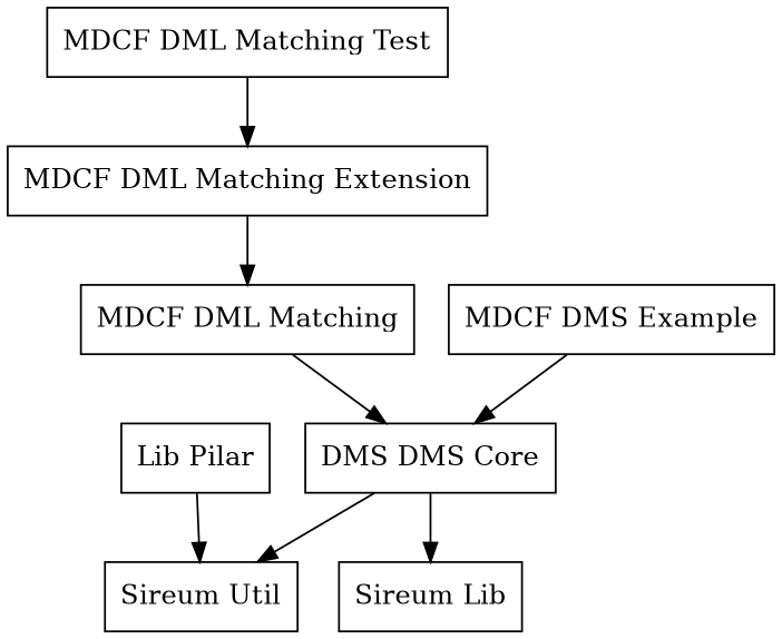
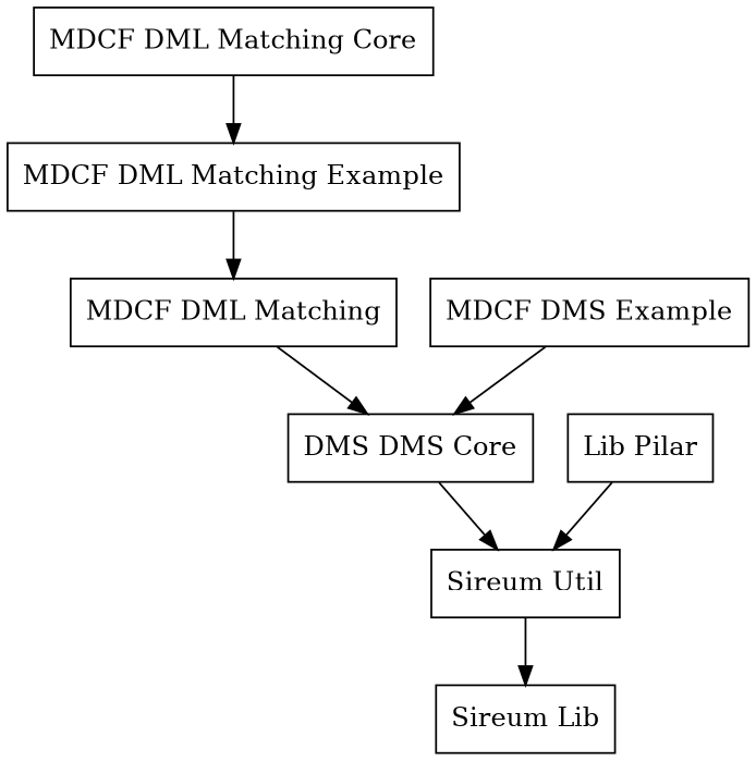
  digraph {
    node [shape=box]
-   "MDCF DML Matching Test"
-   "MDCF DML Matching Extension"
+   "MDCF DML Matching Test" [label="MDCF DML Matching Core"]
+   "MDCF DML Matching Extension" [label="MDCF DML Matching Example"]
    "MDCF DML Matching"
    n4 [label="DMS DMS Core"]
    "MDCF DMS Example"
    "Sireum Util"
    n7 [label="Lib Pilar"]
    "Sireum Lib"
    "MDCF DML Matching Test" -> "MDCF DML Matching Extension"
    "MDCF DML Matching Extension" -> "MDCF DML Matching"
    "MDCF DML Matching" -> n4
    n4 -> "Sireum Util"
    "MDCF DMS Example" -> n4
-   n4 -> "Sireum Lib"
+   "Sireum Util" -> "Sireum Lib"
    n7 -> "Sireum Util"
  }
